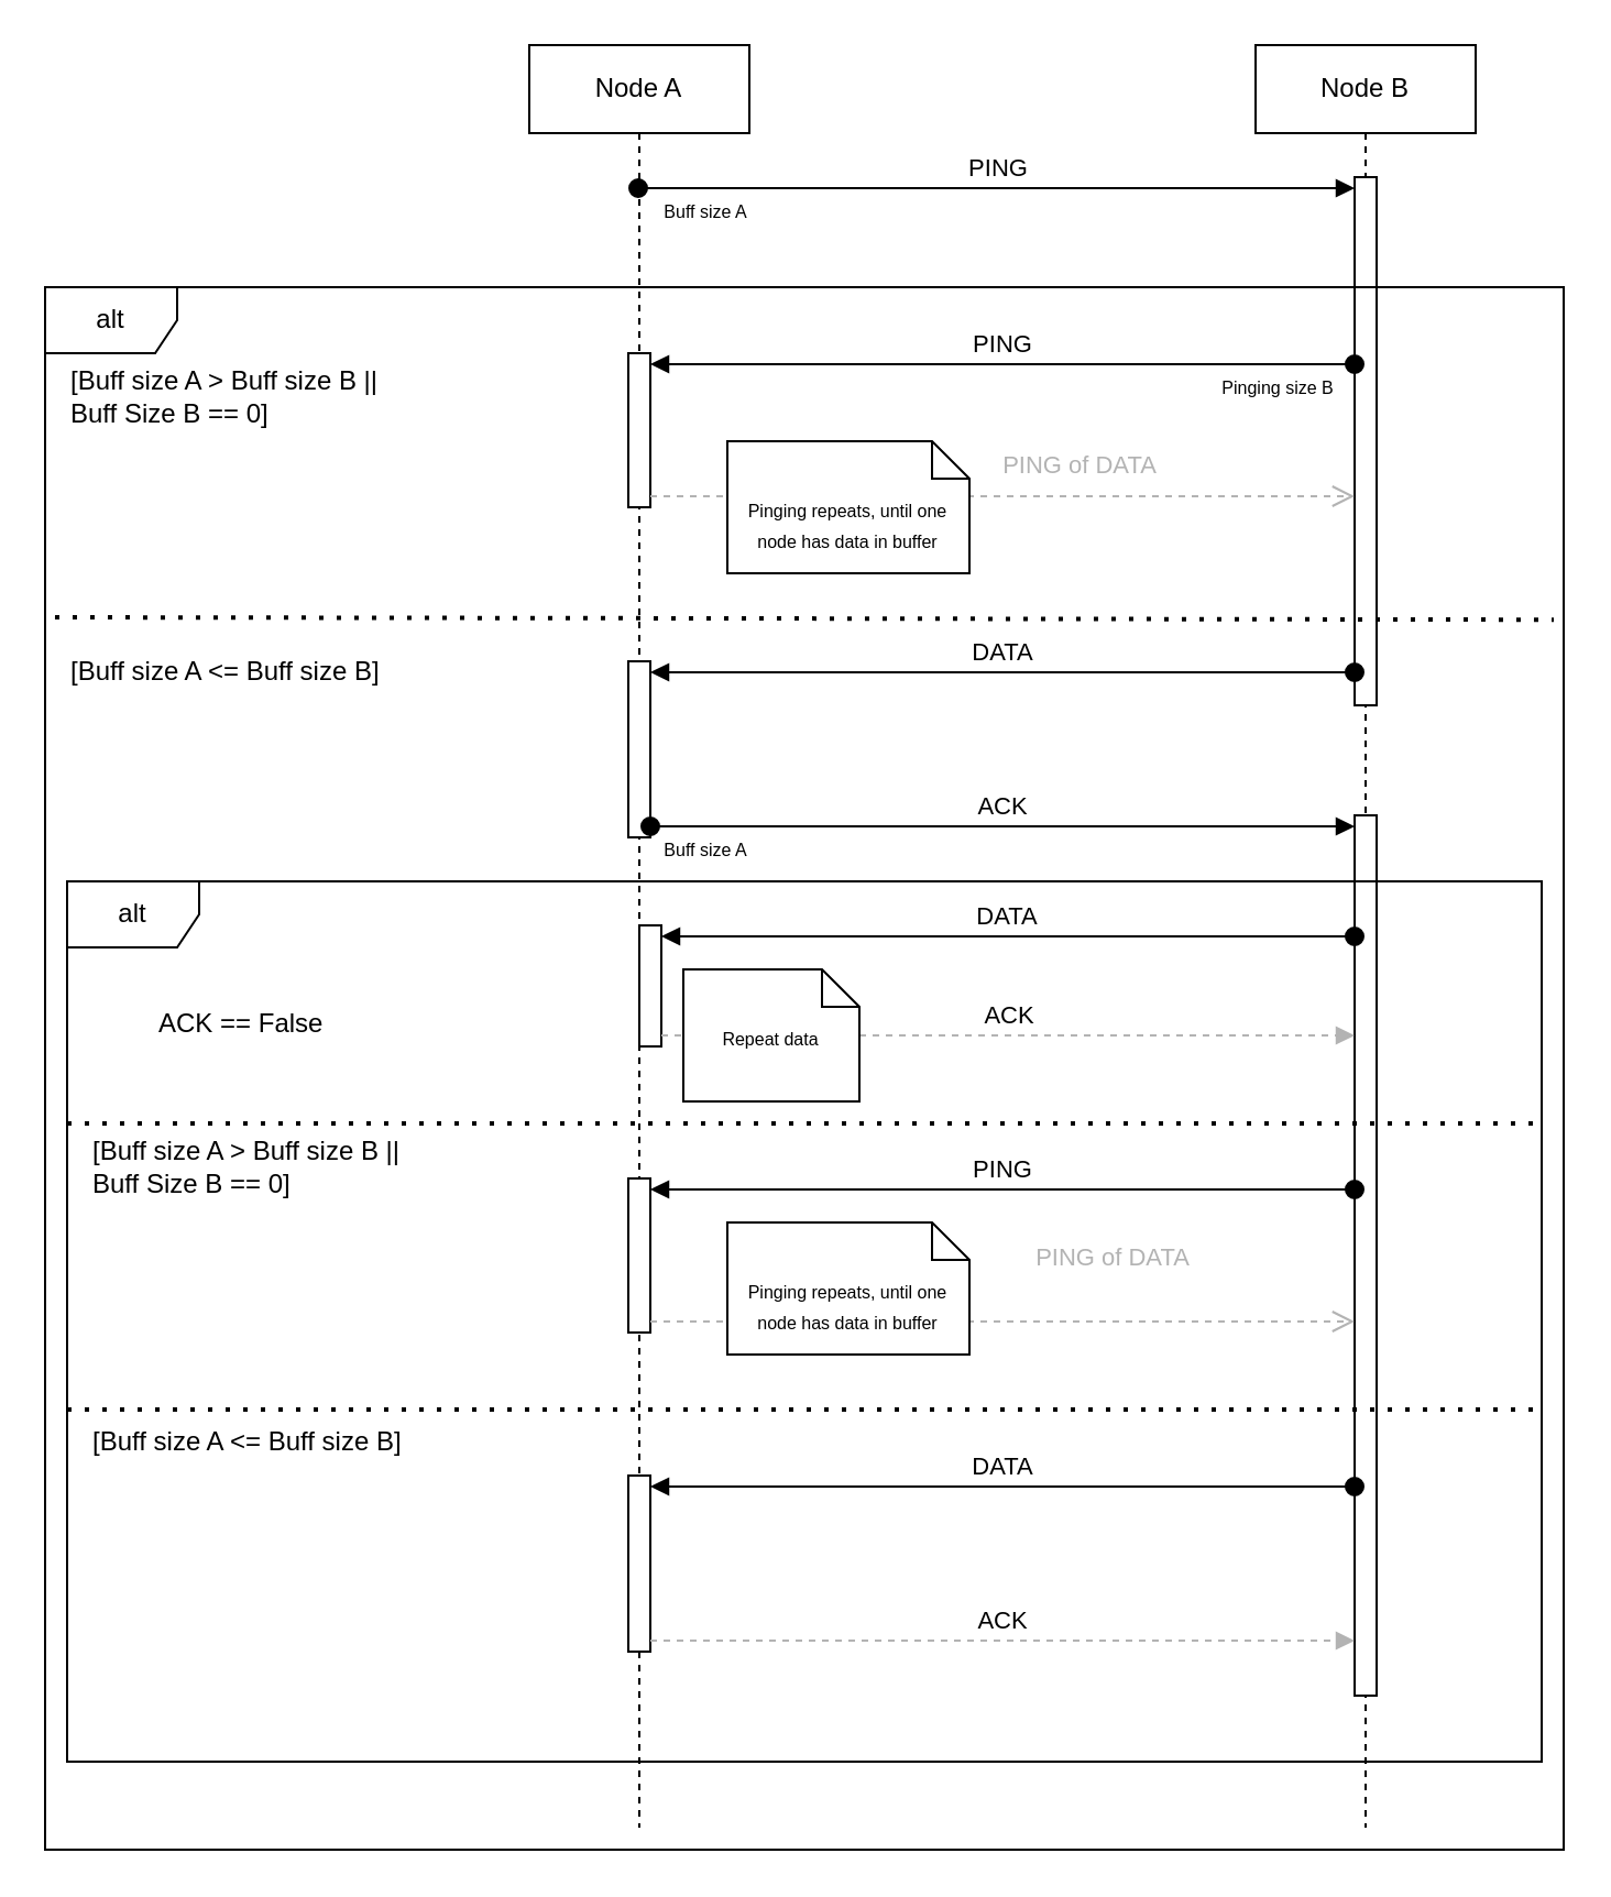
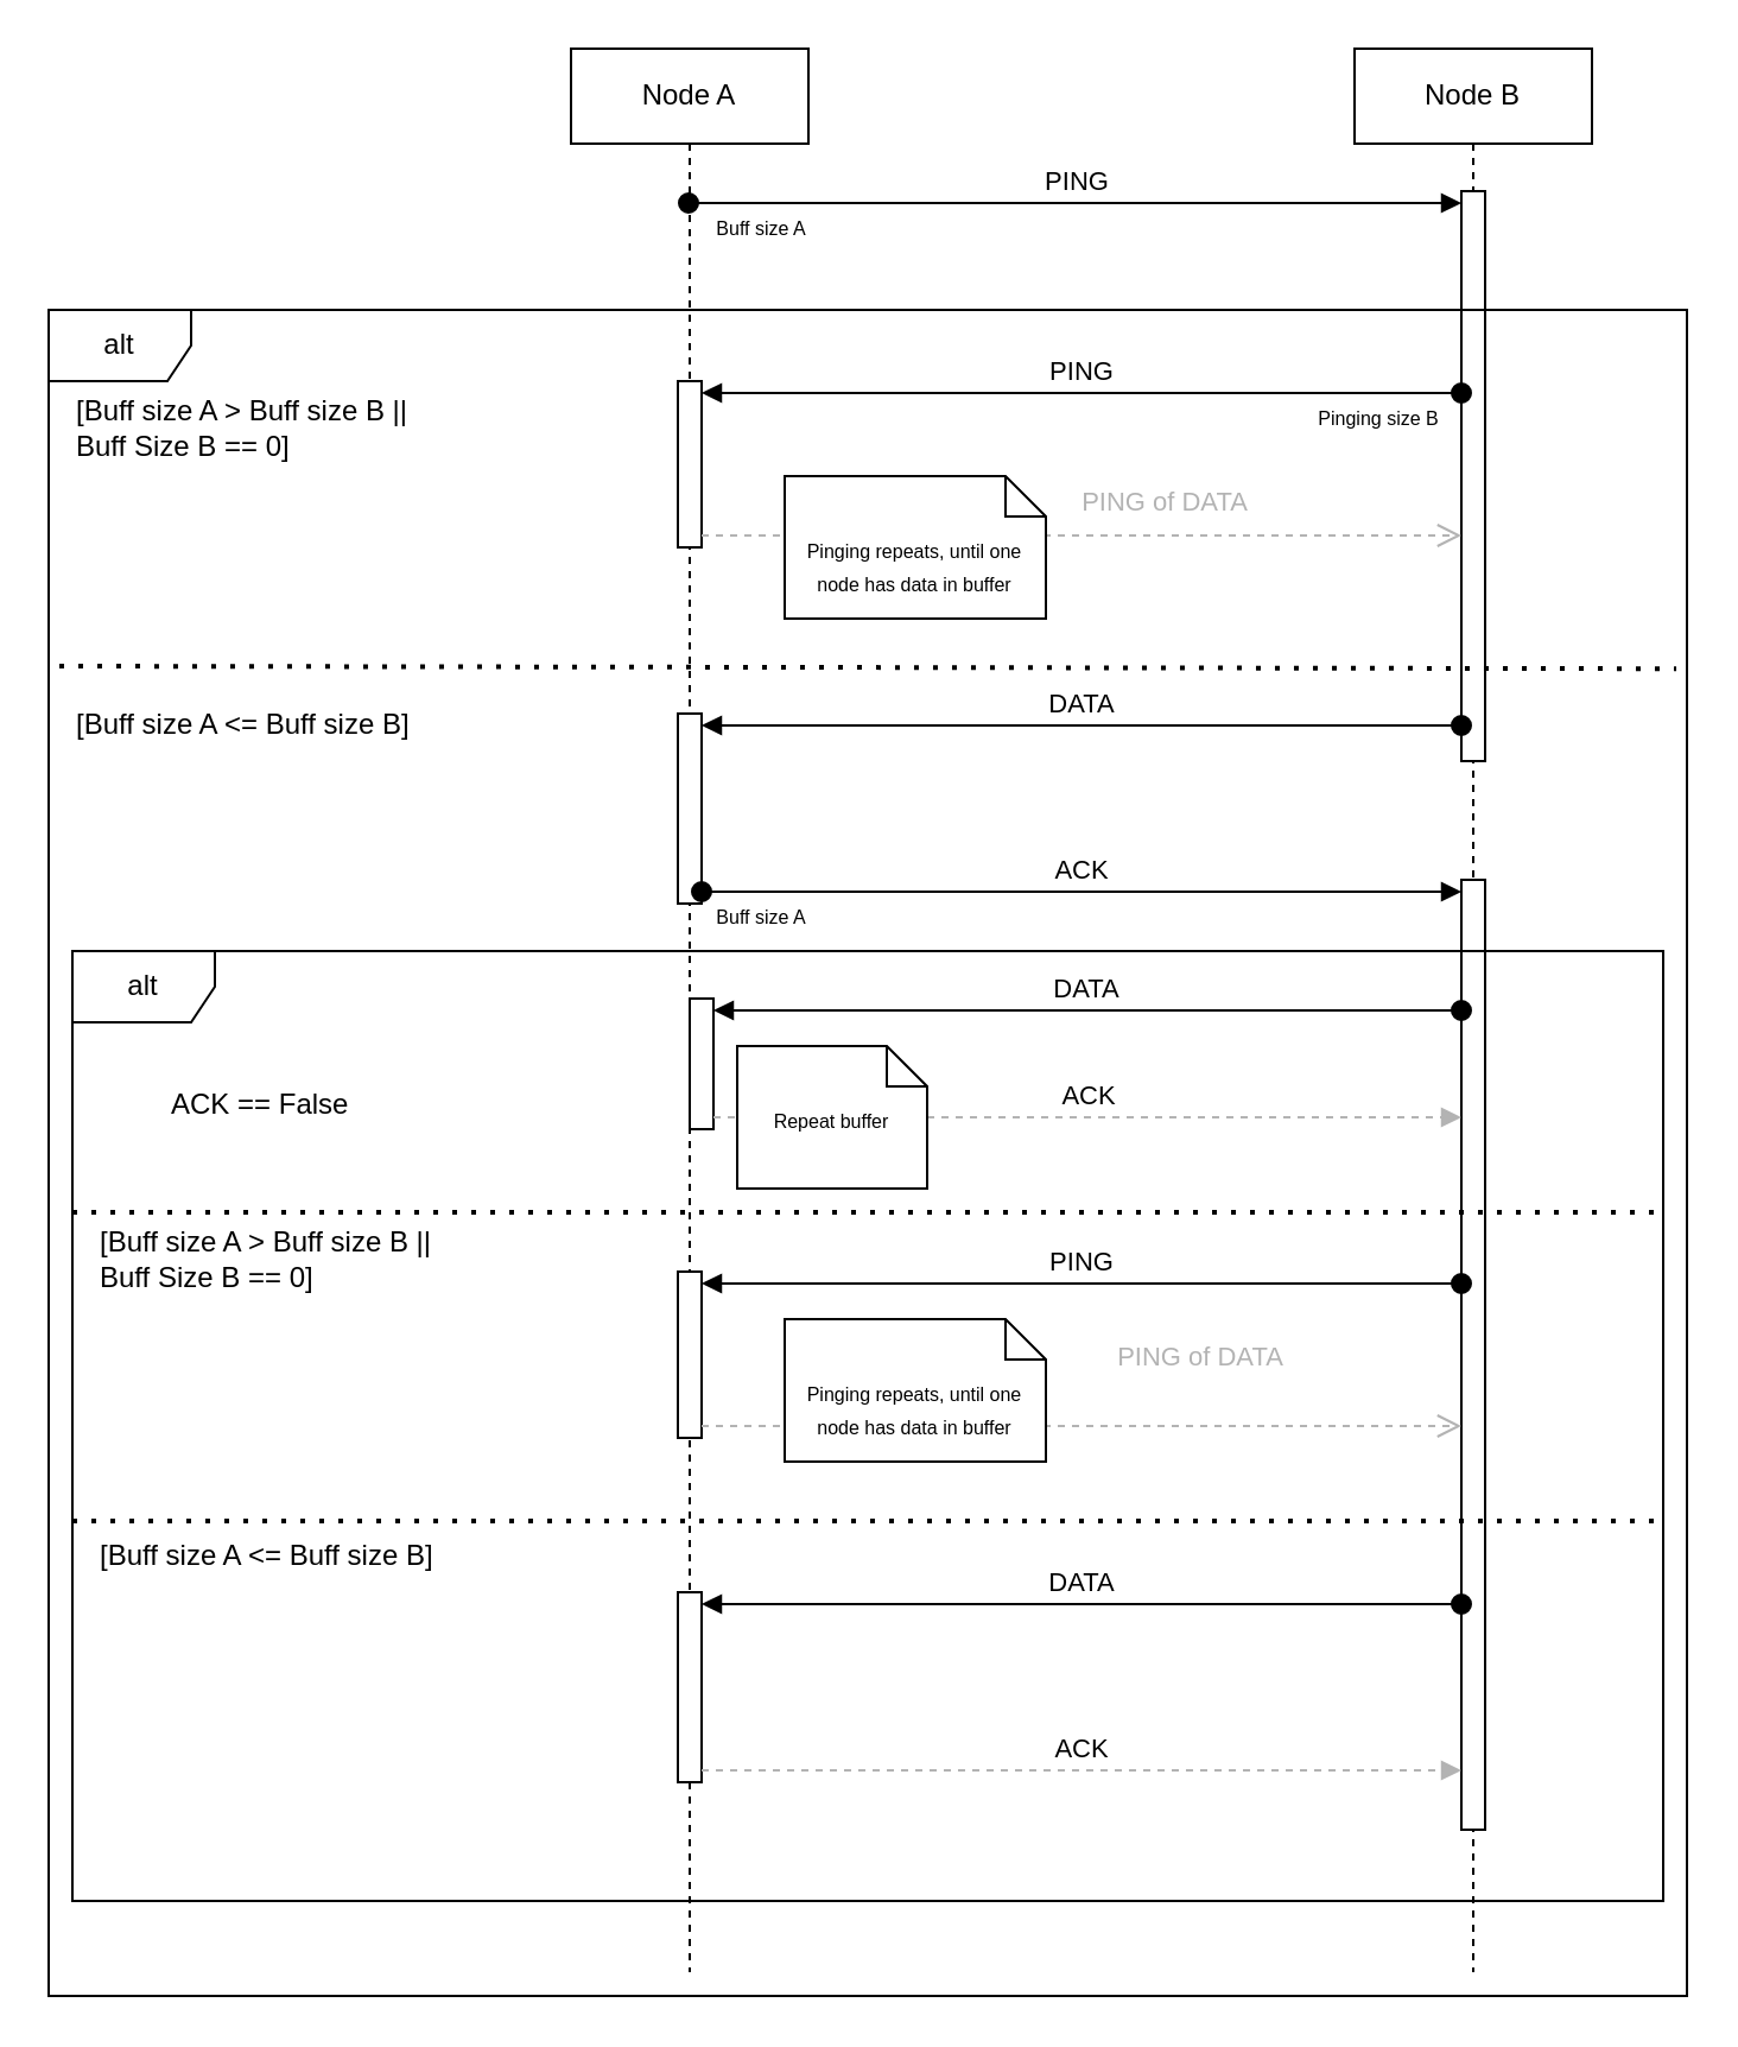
  <mxCell id="0" />
  <mxCell id="1" parent="0" />
  <mxCell id="2" value="Node A" style="shape=umlLifeline;perimeter=lifelinePerimeter;whiteSpace=wrap;html=1;container=1;dropTarget=0;collapsible=0;recursiveResize=0;outlineConnect=0;portConstraint=eastwest;newEdgeStyle={&quot;curved&quot;:0,&quot;rounded&quot;:0};" vertex="1" parent="1"><mxGeometry x="240" y="20" width="100" height="810" as="geometry" /></mxCell>
  <mxCell id="3" value="" style="html=1;points=[[0,0,0,0,5],[0,1,0,0,-5],[1,0,0,0,5],[1,1,0,0,-5]];perimeter=orthogonalPerimeter;outlineConnect=0;targetShapes=umlLifeline;portConstraint=eastwest;newEdgeStyle={&quot;curved&quot;:0,&quot;rounded&quot;:0};" vertex="1" parent="2"><mxGeometry x="45" y="140" width="10" height="70" as="geometry" /></mxCell>
  <mxCell id="4" value="Node B" style="shape=umlLifeline;perimeter=lifelinePerimeter;whiteSpace=wrap;html=1;container=1;dropTarget=0;collapsible=0;recursiveResize=0;outlineConnect=0;portConstraint=eastwest;newEdgeStyle={&quot;curved&quot;:0,&quot;rounded&quot;:0};" vertex="1" parent="1"><mxGeometry x="570" y="20" width="100" height="810" as="geometry" /></mxCell>
  <mxCell id="5" value="" style="html=1;points=[[0,0,0,0,5],[0,1,0,0,-5],[1,0,0,0,5],[1,1,0,0,-5]];perimeter=orthogonalPerimeter;outlineConnect=0;targetShapes=umlLifeline;portConstraint=eastwest;newEdgeStyle={&quot;curved&quot;:0,&quot;rounded&quot;:0};" vertex="1" parent="4"><mxGeometry x="45" y="60" width="10" height="240" as="geometry" /></mxCell>
  <mxCell id="6" value="" style="html=1;points=[[0,0,0,0,5],[0,1,0,0,-5],[1,0,0,0,5],[1,1,0,0,-5]];perimeter=orthogonalPerimeter;outlineConnect=0;targetShapes=umlLifeline;portConstraint=eastwest;newEdgeStyle={&quot;curved&quot;:0,&quot;rounded&quot;:0};" vertex="1" parent="4"><mxGeometry x="45" y="350" width="10" height="400" as="geometry" /></mxCell>
  <mxCell id="7" value="PING" style="html=1;verticalAlign=bottom;startArrow=oval;startFill=1;endArrow=block;startSize=8;curved=0;rounded=0;entryX=0;entryY=0;entryDx=0;entryDy=5;entryPerimeter=0;" edge="1" parent="1" source="2" target="5"><mxGeometry width="60" relative="1" as="geometry"><mxPoint x="265" y="120" as="sourcePoint" /><mxPoint x="635" y="100" as="targetPoint" /></mxGeometry></mxCell>
  <mxCell id="8" value="alt" style="shape=umlFrame;whiteSpace=wrap;html=1;pointerEvents=0;" vertex="1" parent="1"><mxGeometry x="20" y="130" width="690" height="710" as="geometry" /></mxCell>
  <mxCell id="9" value="" style="endArrow=none;dashed=1;html=1;dashPattern=1 3;strokeWidth=2;rounded=0;exitX=0.008;exitY=0.5;exitDx=0;exitDy=0;exitPerimeter=0;entryX=0.995;entryY=0.503;entryDx=0;entryDy=0;entryPerimeter=0;" edge="1" parent="1"><mxGeometry width="50" height="50" relative="1" as="geometry"><mxPoint x="24.49" y="280" as="sourcePoint" /><mxPoint x="705.52" y="281.11" as="targetPoint" /></mxGeometry></mxCell>
  <mxCell id="10" value="PING" style="html=1;verticalAlign=bottom;startArrow=oval;startFill=1;endArrow=block;startSize=8;curved=0;rounded=0;entryX=1;entryY=0;entryDx=0;entryDy=5;entryPerimeter=0;" edge="1" parent="1" source="5" target="3"><mxGeometry width="60" relative="1" as="geometry"><mxPoint x="460" y="170" as="sourcePoint" /><mxPoint x="460" y="180" as="targetPoint" /></mxGeometry></mxCell>
  <mxCell id="11" value="[Buff size A &amp;gt; Buff size B ||&lt;div&gt;Buff Size B == 0]&lt;/div&gt;" style="text;html=1;align=left;verticalAlign=middle;resizable=0;points=[];autosize=1;strokeColor=none;fillColor=none;" vertex="1" parent="1"><mxGeometry x="30" y="160" width="160" height="40" as="geometry" /></mxCell>
  <mxCell id="12" value="&lt;font style=&quot;font-size: 8px; color: rgb(0, 0, 0);&quot;&gt;Buff size A&lt;/font&gt;" style="text;html=1;align=center;verticalAlign=middle;resizable=0;points=[];autosize=1;strokeColor=none;fillColor=none;" vertex="1" parent="1"><mxGeometry x="290" y="80" width="60" height="30" as="geometry" /></mxCell>
  <mxCell id="13" value="&lt;font style=&quot;font-size: 8px; color: rgb(0, 0, 0);&quot;&gt;Pinging size B&lt;/font&gt;" style="text;html=1;align=center;verticalAlign=middle;resizable=0;points=[];autosize=1;strokeColor=none;fillColor=none;" vertex="1" parent="1"><mxGeometry x="550" y="160" width="60" height="30" as="geometry" /></mxCell>
  <mxCell id="14" value="[Buff size A &amp;lt;= Buff size B&lt;span style=&quot;background-color: transparent; color: light-dark(rgb(0, 0, 0), rgb(255, 255, 255));&quot;&gt;]&lt;/span&gt;" style="text;html=1;align=left;verticalAlign=middle;resizable=0;points=[];autosize=1;strokeColor=none;fillColor=none;" vertex="1" parent="1"><mxGeometry x="30" y="290" width="160" height="30" as="geometry" /></mxCell>
  <mxCell id="15" value="" style="html=1;points=[[0,0,0,0,5],[0,1,0,0,-5],[1,0,0,0,5],[1,1,0,0,-5]];perimeter=orthogonalPerimeter;outlineConnect=0;targetShapes=umlLifeline;portConstraint=eastwest;newEdgeStyle={&quot;curved&quot;:0,&quot;rounded&quot;:0};" vertex="1" parent="1"><mxGeometry x="285" y="300" width="10" height="80" as="geometry" /></mxCell>
  <mxCell id="16" value="DATA" style="html=1;verticalAlign=bottom;startArrow=oval;startFill=1;endArrow=block;startSize=8;curved=0;rounded=0;entryX=1;entryY=0;entryDx=0;entryDy=5;entryPerimeter=0;" edge="1" parent="1" source="5" target="15"><mxGeometry width="60" relative="1" as="geometry"><mxPoint x="320" y="320" as="sourcePoint" /><mxPoint x="380" y="320" as="targetPoint" /></mxGeometry></mxCell>
  <mxCell id="17" value="" style="html=1;verticalAlign=bottom;endArrow=open;dashed=1;endSize=8;curved=0;rounded=0;exitX=1;exitY=1;exitDx=0;exitDy=-5;exitPerimeter=0;strokeColor=#B3B3B3;" edge="1" parent="1" source="3" target="5"><mxGeometry relative="1" as="geometry"><mxPoint x="390" y="250" as="sourcePoint" /><mxPoint x="310" y="250" as="targetPoint" /></mxGeometry></mxCell>
  <mxCell id="18" value="&lt;font style=&quot;color: rgb(179, 179, 179);&quot;&gt;PING of DATA&lt;/font&gt;" style="edgeLabel;html=1;align=center;verticalAlign=middle;resizable=0;points=[];" vertex="1" connectable="0" parent="17"><mxGeometry x="0.328" y="1" relative="1" as="geometry"><mxPoint x="-18" y="-14" as="offset" /></mxGeometry></mxCell>
  <mxCell id="19" value="&lt;span style=&quot;font-size: 8px;&quot;&gt;Pinging repeats, until one node has data in buffer&lt;/span&gt;" style="shape=note2;boundedLbl=1;whiteSpace=wrap;html=1;size=17;verticalAlign=top;align=center;" vertex="1" parent="1"><mxGeometry x="330" y="200" width="110" height="60" as="geometry" /></mxCell>
  <mxCell id="20" value="ACK" style="html=1;verticalAlign=bottom;startArrow=oval;startFill=1;endArrow=block;startSize=8;curved=0;rounded=0;exitX=1;exitY=1;exitDx=0;exitDy=-5;exitPerimeter=0;entryX=0;entryY=0;entryDx=0;entryDy=5;entryPerimeter=0;" edge="1" parent="1" source="15" target="6"><mxGeometry width="60" relative="1" as="geometry"><mxPoint x="420" y="340" as="sourcePoint" /><mxPoint x="480" y="340" as="targetPoint" /></mxGeometry></mxCell>
  <mxCell id="21" value="&lt;font style=&quot;font-size: 8px; color: rgb(0, 0, 0);&quot;&gt;Buff size A&lt;/font&gt;" style="text;html=1;align=center;verticalAlign=middle;resizable=0;points=[];autosize=1;strokeColor=none;fillColor=none;" vertex="1" parent="1"><mxGeometry x="290" y="370" width="60" height="30" as="geometry" /></mxCell>
  <mxCell id="22" value="alt" style="shape=umlFrame;whiteSpace=wrap;html=1;pointerEvents=0;" vertex="1" parent="1"><mxGeometry x="30" y="400" width="670" height="400" as="geometry" /></mxCell>
  <mxCell id="23" value="" style="endArrow=none;dashed=1;html=1;dashPattern=1 3;strokeWidth=2;rounded=0;exitX=0.008;exitY=0.5;exitDx=0;exitDy=0;exitPerimeter=0;" edge="1" parent="1"><mxGeometry width="50" height="50" relative="1" as="geometry"><mxPoint x="30" y="510" as="sourcePoint" /><mxPoint x="700" y="510" as="targetPoint" /></mxGeometry></mxCell>
  <mxCell id="24" value="ACK == False" style="text;html=1;align=left;verticalAlign=middle;resizable=0;points=[];autosize=1;strokeColor=none;fillColor=none;" vertex="1" parent="1"><mxGeometry x="70" y="450" width="100" height="30" as="geometry" /></mxCell>
  <mxCell id="25" value="DATA" style="html=1;verticalAlign=bottom;startArrow=oval;startFill=1;endArrow=block;startSize=8;curved=0;rounded=0;entryX=1;entryY=0;entryDx=0;entryDy=5;entryPerimeter=0;strokeColor=#000000;" edge="1" parent="1" source="6" target="26"><mxGeometry width="60" relative="1" as="geometry"><mxPoint x="610" y="420" as="sourcePoint" /><mxPoint x="290" y="420" as="targetPoint" /></mxGeometry></mxCell>
  <mxCell id="26" value="" style="html=1;points=[[0,0,0,0,5],[0,1,0,0,-5],[1,0,0,0,5],[1,1,0,0,-5]];perimeter=orthogonalPerimeter;outlineConnect=0;targetShapes=umlLifeline;portConstraint=eastwest;newEdgeStyle={&quot;curved&quot;:0,&quot;rounded&quot;:0};strokeColor=#000000;" vertex="1" parent="1"><mxGeometry x="290" y="420" width="10" height="55" as="geometry" /></mxCell>
  <mxCell id="27" value="[Buff size A &amp;gt; Buff size B ||&lt;div&gt;Buff Size B == 0]&lt;/div&gt;" style="text;html=1;align=left;verticalAlign=middle;resizable=0;points=[];autosize=1;strokeColor=none;fillColor=none;" vertex="1" parent="1"><mxGeometry x="40" y="510" width="160" height="40" as="geometry" /></mxCell>
  <mxCell id="28" value="" style="endArrow=none;dashed=1;html=1;dashPattern=1 3;strokeWidth=2;rounded=0;exitX=0.008;exitY=0.5;exitDx=0;exitDy=0;exitPerimeter=0;" edge="1" parent="1"><mxGeometry width="50" height="50" relative="1" as="geometry"><mxPoint x="30" y="640" as="sourcePoint" /><mxPoint x="700" y="640" as="targetPoint" /></mxGeometry></mxCell>
  <mxCell id="29" value="" style="html=1;points=[[0,0,0,0,5],[0,1,0,0,-5],[1,0,0,0,5],[1,1,0,0,-5]];perimeter=orthogonalPerimeter;outlineConnect=0;targetShapes=umlLifeline;portConstraint=eastwest;newEdgeStyle={&quot;curved&quot;:0,&quot;rounded&quot;:0};" vertex="1" parent="1"><mxGeometry x="285" y="535" width="10" height="70" as="geometry" /></mxCell>
  <mxCell id="30" value="PING" style="html=1;verticalAlign=bottom;startArrow=oval;startFill=1;endArrow=block;startSize=8;curved=0;rounded=0;entryX=1;entryY=0;entryDx=0;entryDy=5;entryPerimeter=0;" edge="1" parent="1" target="29" source="6"><mxGeometry width="60" relative="1" as="geometry"><mxPoint x="660" y="575" as="sourcePoint" /><mxPoint x="505" y="590" as="targetPoint" /></mxGeometry></mxCell>
  <mxCell id="31" value="" style="html=1;verticalAlign=bottom;endArrow=open;dashed=1;endSize=8;curved=0;rounded=0;exitX=1;exitY=1;exitDx=0;exitDy=-5;exitPerimeter=0;strokeColor=#B3B3B3;" edge="1" parent="1" source="29" target="6"><mxGeometry relative="1" as="geometry"><mxPoint x="435" y="660" as="sourcePoint" /><mxPoint x="660" y="635" as="targetPoint" /></mxGeometry></mxCell>
  <mxCell id="32" value="&lt;span style=&quot;font-size: 8px;&quot;&gt;Pinging repeats, until one node has data in buffer&lt;/span&gt;" style="shape=note2;boundedLbl=1;whiteSpace=wrap;html=1;size=17;verticalAlign=top;align=center;" vertex="1" parent="1"><mxGeometry x="330" y="555" width="110" height="60" as="geometry" /></mxCell>
  <mxCell id="33" value="&lt;font style=&quot;color: rgb(179, 179, 179);&quot;&gt;PING of DATA&lt;/font&gt;" style="edgeLabel;html=1;align=center;verticalAlign=middle;resizable=0;points=[];" vertex="1" connectable="0" parent="1"><mxGeometry x="504.001" y="570" as="geometry" /></mxCell>
  <mxCell id="34" value="[Buff size A &amp;lt;= Buff size B&lt;span style=&quot;background-color: transparent; color: light-dark(rgb(0, 0, 0), rgb(255, 255, 255));&quot;&gt;]&lt;/span&gt;" style="text;html=1;align=left;verticalAlign=middle;resizable=0;points=[];autosize=1;strokeColor=none;fillColor=none;" vertex="1" parent="1"><mxGeometry x="40" y="640" width="160" height="30" as="geometry" /></mxCell>
  <mxCell id="35" value="ACK" style="html=1;verticalAlign=bottom;startArrow=none;startFill=0;endArrow=block;startSize=8;curved=0;rounded=0;exitX=1;exitY=1;exitDx=0;exitDy=-5;exitPerimeter=0;strokeColor=#B3B3B3;dashed=1;" edge="1" parent="1" source="26" target="6"><mxGeometry width="60" relative="1" as="geometry"><mxPoint x="305" y="385" as="sourcePoint" /><mxPoint x="625" y="385" as="targetPoint" /></mxGeometry></mxCell>
- <mxCell id="36" value="&lt;span style=&quot;font-size: 8px;&quot;&gt;Repeat data&lt;/span&gt;" style="shape=note2;boundedLbl=1;whiteSpace=wrap;html=1;size=17;verticalAlign=top;align=center;" vertex="1" parent="1"><mxGeometry x="310" y="440" width="80" height="60" as="geometry" /></mxCell>
+ <mxCell id="36" value="&lt;span style=&quot;font-size: 8px;&quot;&gt;Repeat buffer&lt;/span&gt;" style="shape=note2;boundedLbl=1;whiteSpace=wrap;html=1;size=17;verticalAlign=top;align=center;" vertex="1" parent="1"><mxGeometry x="310" y="440" width="80" height="60" as="geometry" /></mxCell>
  <mxCell id="37" value="" style="html=1;points=[[0,0,0,0,5],[0,1,0,0,-5],[1,0,0,0,5],[1,1,0,0,-5]];perimeter=orthogonalPerimeter;outlineConnect=0;targetShapes=umlLifeline;portConstraint=eastwest;newEdgeStyle={&quot;curved&quot;:0,&quot;rounded&quot;:0};" vertex="1" parent="1"><mxGeometry x="285" y="670" width="10" height="80" as="geometry" /></mxCell>
  <mxCell id="38" value="DATA" style="html=1;verticalAlign=bottom;startArrow=oval;startFill=1;endArrow=block;startSize=8;curved=0;rounded=0;entryX=1;entryY=0;entryDx=0;entryDy=5;entryPerimeter=0;" edge="1" parent="1" source="6" target="37"><mxGeometry width="60" relative="1" as="geometry"><mxPoint x="400" y="630" as="sourcePoint" /><mxPoint x="460" y="630" as="targetPoint" /></mxGeometry></mxCell>
  <mxCell id="39" value="ACK" style="html=1;verticalAlign=bottom;startArrow=none;startFill=0;endArrow=block;startSize=8;curved=0;rounded=0;exitX=1;exitY=1;exitDx=0;exitDy=-5;exitPerimeter=0;strokeColor=#B3B3B3;dashed=1;" edge="1" parent="1" source="37" target="6"><mxGeometry width="60" relative="1" as="geometry"><mxPoint x="305" y="465" as="sourcePoint" /><mxPoint x="625" y="465" as="targetPoint" /></mxGeometry></mxCell>
